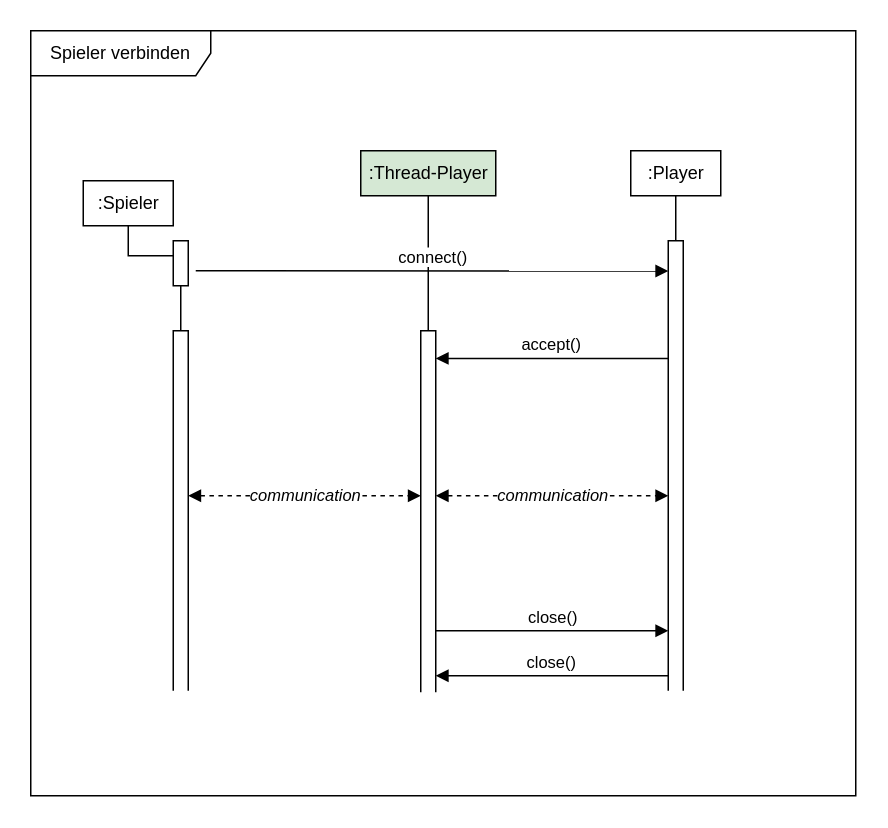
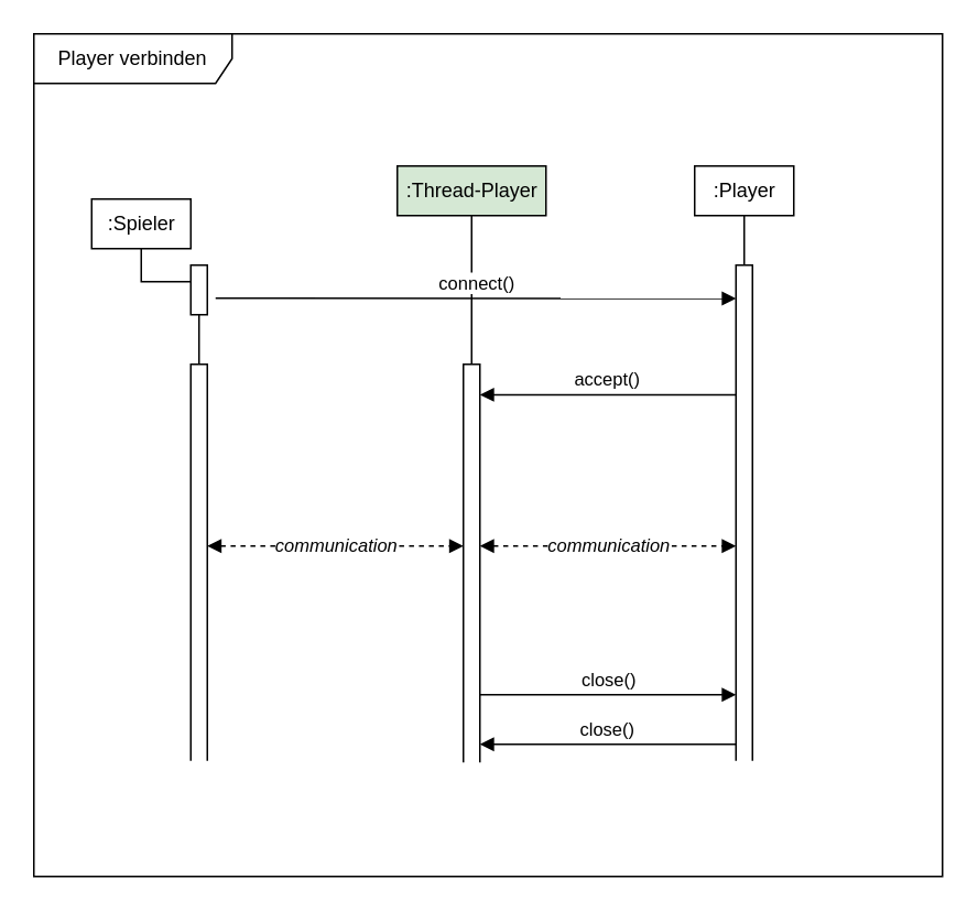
  <mxCell id="0" />
  <mxCell id="1" parent="0" />
- <mxCell id="2" value="Spieler verbinden" style="shape=umlFrame;whiteSpace=wrap;html=1;width=120;height=30;" parent="1" vertex="1"><mxGeometry x="20" y="20" width="550" height="510" as="geometry" /></mxCell>
+ <mxCell id="2" value="Player verbinden" style="shape=umlFrame;whiteSpace=wrap;html=1;width=120;height=30;" parent="1" vertex="1"><mxGeometry x="20" y="20" width="550" height="510" as="geometry" /></mxCell>
  <mxCell id="3" style="edgeStyle=orthogonalEdgeStyle;rounded=0;orthogonalLoop=1;jettySize=auto;html=1;endArrow=none;endFill=0;" parent="1" source="4" target="13" edge="1"><mxGeometry relative="1" as="geometry" /></mxCell>
  <mxCell id="4" value=":Thread-Player" style="html=1;fillColor=#d5e8d4;" parent="1" vertex="1"><mxGeometry x="240" y="100" width="90" height="30" as="geometry" /></mxCell>
  <mxCell id="5" style="edgeStyle=orthogonalEdgeStyle;rounded=0;orthogonalLoop=1;jettySize=auto;html=1;endArrow=none;endFill=0;" parent="1" source="6" target="10" edge="1"><mxGeometry relative="1" as="geometry" /></mxCell>
  <mxCell id="6" value=":Spieler" style="html=1;" parent="1" vertex="1"><mxGeometry x="55" y="120" width="60" height="30" as="geometry" /></mxCell>
  <mxCell id="7" style="edgeStyle=orthogonalEdgeStyle;rounded=0;orthogonalLoop=1;jettySize=auto;html=1;endArrow=none;endFill=0;" parent="1" source="8" target="12" edge="1"><mxGeometry relative="1" as="geometry" /></mxCell>
  <mxCell id="8" value=":Player" style="html=1;" parent="1" vertex="1"><mxGeometry x="420" y="100" width="60" height="30" as="geometry" /></mxCell>
  <mxCell id="9" style="edgeStyle=orthogonalEdgeStyle;rounded=0;orthogonalLoop=1;jettySize=auto;html=1;endArrow=none;endFill=0;" parent="1" source="10" target="15" edge="1"><mxGeometry relative="1" as="geometry" /></mxCell>
  <mxCell id="10" value="" style="html=1;points=[];perimeter=orthogonalPerimeter;" parent="1" vertex="1"><mxGeometry x="115" y="160" width="10" height="30" as="geometry" /></mxCell>
  <mxCell id="11" value="connect()" style="html=1;verticalAlign=bottom;endArrow=block;rounded=0;exitX=1.5;exitY=0.667;exitDx=0;exitDy=0;exitPerimeter=0;entryX=0;entryY=0.065;entryDx=0;entryDy=0;entryPerimeter=0;" parent="1" source="10" target="12" edge="1"><mxGeometry width="80" relative="1" as="geometry"><mxPoint x="260" y="290" as="sourcePoint" /><mxPoint x="340" y="290" as="targetPoint" /></mxGeometry></mxCell>
  <mxCell id="12" value="" style="html=1;points=[];perimeter=orthogonalPerimeter;" parent="1" vertex="1"><mxGeometry x="445" y="160" width="10" height="310" as="geometry" /></mxCell>
  <mxCell id="13" value="" style="html=1;points=[];perimeter=orthogonalPerimeter;" parent="1" vertex="1"><mxGeometry x="280" y="220" width="10" height="250" as="geometry" /></mxCell>
  <mxCell id="14" value="accept()" style="html=1;verticalAlign=bottom;endArrow=block;rounded=0;exitX=0.019;exitY=0.253;exitDx=0;exitDy=0;exitPerimeter=0;" parent="1" source="12" target="13" edge="1"><mxGeometry width="80" relative="1" as="geometry"><mxPoint x="260" y="320" as="sourcePoint" /><mxPoint x="340" y="320" as="targetPoint" /></mxGeometry></mxCell>
  <mxCell id="15" value="" style="html=1;points=[];perimeter=orthogonalPerimeter;" parent="1" vertex="1"><mxGeometry x="115" y="220" width="10" height="250" as="geometry" /></mxCell>
  <mxCell id="16" value="&lt;i&gt;communication&lt;/i&gt;" style="endArrow=block;startArrow=block;endFill=1;startFill=1;html=1;rounded=0;dashed=1;" parent="1" source="15" edge="1"><mxGeometry width="160" relative="1" as="geometry"><mxPoint x="140" y="300" as="sourcePoint" /><mxPoint x="280" y="330" as="targetPoint" /></mxGeometry></mxCell>
  <mxCell id="17" value="&lt;i&gt;communication&lt;/i&gt;" style="endArrow=block;startArrow=block;endFill=1;startFill=1;html=1;rounded=0;dashed=1;" parent="1" edge="1"><mxGeometry width="160" relative="1" as="geometry"><mxPoint x="290" y="330" as="sourcePoint" /><mxPoint x="445" y="330" as="targetPoint" /></mxGeometry></mxCell>
  <mxCell id="18" value="close()" style="html=1;verticalAlign=bottom;endArrow=block;rounded=0;exitX=1.5;exitY=0.667;exitDx=0;exitDy=0;exitPerimeter=0;" parent="1" edge="1"><mxGeometry width="80" relative="1" as="geometry"><mxPoint x="290" y="420" as="sourcePoint" /><mxPoint x="445" y="420" as="targetPoint" /></mxGeometry></mxCell>
  <mxCell id="19" value="close()" style="html=1;verticalAlign=bottom;endArrow=block;rounded=0;exitX=0.019;exitY=0.253;exitDx=0;exitDy=0;exitPerimeter=0;" parent="1" edge="1"><mxGeometry width="80" relative="1" as="geometry"><mxPoint x="445.19" y="450" as="sourcePoint" /><mxPoint x="290" y="450" as="targetPoint" /></mxGeometry></mxCell>
  <mxCell id="20" value="" style="rounded=0;whiteSpace=wrap;html=1;strokeColor=none;" parent="1" vertex="1"><mxGeometry x="440" y="460" width="20" height="20" as="geometry" /></mxCell>
  <mxCell id="21" value="" style="rounded=0;whiteSpace=wrap;html=1;strokeColor=none;" parent="1" vertex="1"><mxGeometry x="275" y="461" width="20" height="20" as="geometry" /></mxCell>
  <mxCell id="22" value="" style="rounded=0;whiteSpace=wrap;html=1;strokeColor=none;" parent="1" vertex="1"><mxGeometry x="110" y="460" width="20" height="20" as="geometry" /></mxCell>
